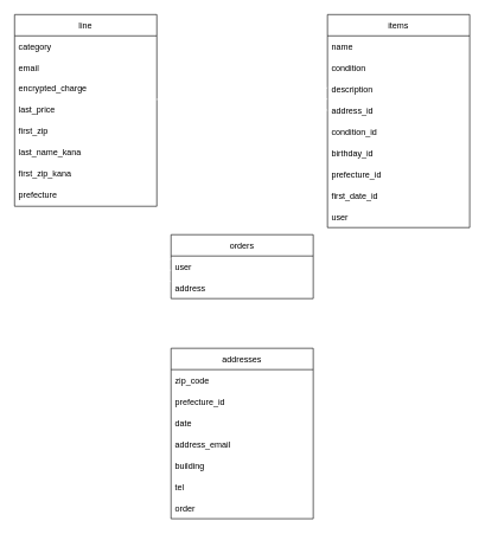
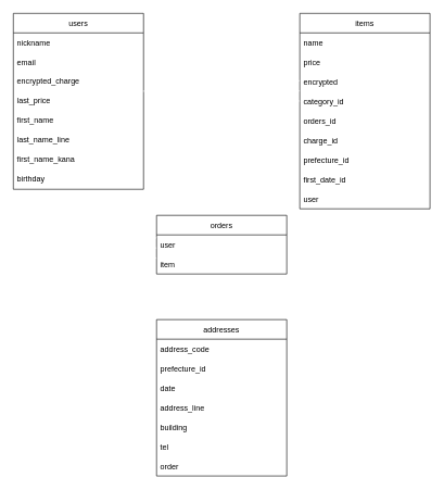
  <mxCell id="0" />
  <mxCell id="1" parent="0" />
  <mxCell id="2" style="edgeStyle=none;jumpStyle=none;jumpSize=0;html=1;endArrow=none;endFill=0;sourcePerimeterSpacing=0;targetPerimeterSpacing=0;strokeColor=#FFFFFF;strokeWidth=1;" parent="1" source="3" edge="1"><mxGeometry relative="1" as="geometry"><mxPoint x="120" y="380" as="targetPoint" /></mxGeometry></mxCell>
- <mxCell id="3" value="line" style="swimlane;fontStyle=0;childLayout=stackLayout;horizontal=1;startSize=30;horizontalStack=0;resizeParent=1;resizeParentMax=0;resizeLast=0;collapsible=1;marginBottom=0;" parent="1" vertex="1"><mxGeometry x="20" y="20" width="200" height="270" as="geometry"><mxRectangle x="40" y="80" width="60" height="30" as="alternateBounds" /></mxGeometry></mxCell>
- <mxCell id="4" value="category" style="text;strokeColor=none;fillColor=none;align=left;verticalAlign=middle;spacingLeft=4;spacingRight=4;overflow=hidden;points=[[0,0.5],[1,0.5]];portConstraint=eastwest;rotatable=0;" parent="3" vertex="1"><mxGeometry y="30" width="200" height="30" as="geometry" /></mxCell>
+ <mxCell id="3" value="users" style="swimlane;fontStyle=0;childLayout=stackLayout;horizontal=1;startSize=30;horizontalStack=0;resizeParent=1;resizeParentMax=0;resizeLast=0;collapsible=1;marginBottom=0;" parent="1" vertex="1"><mxGeometry x="20" y="20" width="200" height="270" as="geometry"><mxRectangle x="40" y="80" width="60" height="30" as="alternateBounds" /></mxGeometry></mxCell>
+ <mxCell id="4" value="nickname" style="text;strokeColor=none;fillColor=none;align=left;verticalAlign=middle;spacingLeft=4;spacingRight=4;overflow=hidden;points=[[0,0.5],[1,0.5]];portConstraint=eastwest;rotatable=0;" parent="3" vertex="1"><mxGeometry y="30" width="200" height="30" as="geometry" /></mxCell>
  <mxCell id="5" value="email" style="text;strokeColor=none;fillColor=none;align=left;verticalAlign=middle;spacingLeft=4;spacingRight=4;overflow=hidden;points=[[0,0.5],[1,0.5]];portConstraint=eastwest;rotatable=0;" parent="3" vertex="1"><mxGeometry y="60" width="200" height="30" as="geometry" /></mxCell>
  <mxCell id="6" value="encrypted_charge" style="text;strokeColor=none;fillColor=none;align=left;verticalAlign=top;spacingLeft=4;spacingRight=4;overflow=hidden;points=[[0,0.5],[1,0.5]];portConstraint=eastwest;rotatable=0;" parent="3" vertex="1"><mxGeometry y="90" width="200" height="30" as="geometry" /></mxCell>
  <mxCell id="7" value="last_price" style="text;strokeColor=none;fillColor=none;align=left;verticalAlign=top;spacingLeft=4;spacingRight=4;overflow=hidden;points=[[0,0.5],[1,0.5]];portConstraint=eastwest;rotatable=0;" parent="3" vertex="1"><mxGeometry y="120" width="200" height="30" as="geometry" /></mxCell>
- <mxCell id="8" value="first_zip" style="text;strokeColor=none;fillColor=none;align=left;verticalAlign=top;spacingLeft=4;spacingRight=4;overflow=hidden;points=[[0,0.5],[1,0.5]];portConstraint=eastwest;rotatable=0;" parent="3" vertex="1"><mxGeometry y="150" width="200" height="30" as="geometry" /></mxCell>
- <mxCell id="9" value="last_name_kana" style="text;strokeColor=none;fillColor=none;align=left;verticalAlign=top;spacingLeft=4;spacingRight=4;overflow=hidden;points=[[0,0.5],[1,0.5]];portConstraint=eastwest;rotatable=0;" vertex="1" parent="3"><mxGeometry y="180" width="200" height="30" as="geometry" /></mxCell>
- <mxCell id="10" value="first_zip_kana" style="text;strokeColor=none;fillColor=none;align=left;verticalAlign=top;spacingLeft=4;spacingRight=4;overflow=hidden;points=[[0,0.5],[1,0.5]];portConstraint=eastwest;rotatable=0;" vertex="1" parent="3"><mxGeometry y="210" width="200" height="30" as="geometry" /></mxCell>
- <mxCell id="11" value="prefecture" style="text;strokeColor=none;fillColor=none;align=left;verticalAlign=top;spacingLeft=4;spacingRight=4;overflow=hidden;points=[[0,0.5],[1,0.5]];portConstraint=eastwest;rotatable=0;" parent="3" vertex="1"><mxGeometry y="240" width="200" height="30" as="geometry" /></mxCell>
+ <mxCell id="8" value="first_name" style="text;strokeColor=none;fillColor=none;align=left;verticalAlign=top;spacingLeft=4;spacingRight=4;overflow=hidden;points=[[0,0.5],[1,0.5]];portConstraint=eastwest;rotatable=0;" parent="3" vertex="1"><mxGeometry y="150" width="200" height="30" as="geometry" /></mxCell>
+ <mxCell id="9" value="last_name_line" style="text;strokeColor=none;fillColor=none;align=left;verticalAlign=top;spacingLeft=4;spacingRight=4;overflow=hidden;points=[[0,0.5],[1,0.5]];portConstraint=eastwest;rotatable=0;" vertex="1" parent="3"><mxGeometry y="180" width="200" height="30" as="geometry" /></mxCell>
+ <mxCell id="10" value="first_name_kana" style="text;strokeColor=none;fillColor=none;align=left;verticalAlign=top;spacingLeft=4;spacingRight=4;overflow=hidden;points=[[0,0.5],[1,0.5]];portConstraint=eastwest;rotatable=0;" vertex="1" parent="3"><mxGeometry y="210" width="200" height="30" as="geometry" /></mxCell>
+ <mxCell id="11" value="birthday" style="text;strokeColor=none;fillColor=none;align=left;verticalAlign=top;spacingLeft=4;spacingRight=4;overflow=hidden;points=[[0,0.5],[1,0.5]];portConstraint=eastwest;rotatable=0;" parent="3" vertex="1"><mxGeometry y="240" width="200" height="30" as="geometry" /></mxCell>
  <mxCell id="12" style="edgeStyle=none;jumpStyle=none;jumpSize=0;html=1;endArrow=none;endFill=0;startSize=0;endSize=30;sourcePerimeterSpacing=0;targetPerimeterSpacing=0;strokeColor=#FFFFFF;strokeWidth=1;" parent="1" source="13" edge="1"><mxGeometry relative="1" as="geometry"><mxPoint x="560" y="380" as="targetPoint" /></mxGeometry></mxCell>
  <mxCell id="13" value="items" style="swimlane;fontStyle=0;childLayout=stackLayout;horizontal=1;startSize=30;horizontalStack=0;resizeParent=1;resizeParentMax=0;resizeLast=0;collapsible=1;marginBottom=0;html=0;" parent="1" vertex="1"><mxGeometry x="460" y="20" width="200" height="300" as="geometry" /></mxCell>
  <mxCell id="14" value="name" style="text;strokeColor=none;fillColor=none;align=left;verticalAlign=middle;spacingLeft=4;spacingRight=4;overflow=hidden;points=[[0,0.5],[1,0.5]];portConstraint=eastwest;rotatable=0;html=0;" parent="13" vertex="1"><mxGeometry y="30" width="200" height="30" as="geometry" /></mxCell>
- <mxCell id="15" value="condition" style="text;strokeColor=none;fillColor=none;align=left;verticalAlign=middle;spacingLeft=4;spacingRight=4;overflow=hidden;points=[[0,0.5],[1,0.5]];portConstraint=eastwest;rotatable=0;html=0;" parent="13" vertex="1"><mxGeometry y="60" width="200" height="30" as="geometry" /></mxCell>
- <mxCell id="16" value="description" style="text;strokeColor=none;fillColor=none;align=left;verticalAlign=middle;spacingLeft=4;spacingRight=4;overflow=hidden;points=[[0,0.5],[1,0.5]];portConstraint=eastwest;rotatable=0;html=0;" vertex="1" parent="13"><mxGeometry y="90" width="200" height="30" as="geometry" /></mxCell>
- <mxCell id="17" value="address_id" style="text;strokeColor=none;fillColor=none;align=left;verticalAlign=middle;spacingLeft=4;spacingRight=4;overflow=hidden;points=[[0,0.5],[1,0.5]];portConstraint=eastwest;rotatable=0;html=0;" parent="13" vertex="1"><mxGeometry y="120" width="200" height="30" as="geometry" /></mxCell>
- <mxCell id="18" value="condition_id" style="text;strokeColor=none;fillColor=none;align=left;verticalAlign=middle;spacingLeft=4;spacingRight=4;overflow=hidden;points=[[0,0.5],[1,0.5]];portConstraint=eastwest;rotatable=0;html=0;" vertex="1" parent="13"><mxGeometry y="150" width="200" height="30" as="geometry" /></mxCell>
- <mxCell id="19" value="birthday_id" style="text;strokeColor=none;fillColor=none;align=left;verticalAlign=middle;spacingLeft=4;spacingRight=4;overflow=hidden;points=[[0,0.5],[1,0.5]];portConstraint=eastwest;rotatable=0;html=0;" vertex="1" parent="13"><mxGeometry y="180" width="200" height="30" as="geometry" /></mxCell>
+ <mxCell id="15" value="price" style="text;strokeColor=none;fillColor=none;align=left;verticalAlign=middle;spacingLeft=4;spacingRight=4;overflow=hidden;points=[[0,0.5],[1,0.5]];portConstraint=eastwest;rotatable=0;html=0;" parent="13" vertex="1"><mxGeometry y="60" width="200" height="30" as="geometry" /></mxCell>
+ <mxCell id="16" value="encrypted" style="text;strokeColor=none;fillColor=none;align=left;verticalAlign=middle;spacingLeft=4;spacingRight=4;overflow=hidden;points=[[0,0.5],[1,0.5]];portConstraint=eastwest;rotatable=0;html=0;" vertex="1" parent="13"><mxGeometry y="90" width="200" height="30" as="geometry" /></mxCell>
+ <mxCell id="17" value="category_id" style="text;strokeColor=none;fillColor=none;align=left;verticalAlign=middle;spacingLeft=4;spacingRight=4;overflow=hidden;points=[[0,0.5],[1,0.5]];portConstraint=eastwest;rotatable=0;html=0;" parent="13" vertex="1"><mxGeometry y="120" width="200" height="30" as="geometry" /></mxCell>
+ <mxCell id="18" value="orders_id" style="text;strokeColor=none;fillColor=none;align=left;verticalAlign=middle;spacingLeft=4;spacingRight=4;overflow=hidden;points=[[0,0.5],[1,0.5]];portConstraint=eastwest;rotatable=0;html=0;" vertex="1" parent="13"><mxGeometry y="150" width="200" height="30" as="geometry" /></mxCell>
+ <mxCell id="19" value="charge_id" style="text;strokeColor=none;fillColor=none;align=left;verticalAlign=middle;spacingLeft=4;spacingRight=4;overflow=hidden;points=[[0,0.5],[1,0.5]];portConstraint=eastwest;rotatable=0;html=0;" vertex="1" parent="13"><mxGeometry y="180" width="200" height="30" as="geometry" /></mxCell>
  <mxCell id="20" value="prefecture_id" style="text;strokeColor=none;fillColor=none;align=left;verticalAlign=middle;spacingLeft=4;spacingRight=4;overflow=hidden;points=[[0,0.5],[1,0.5]];portConstraint=eastwest;rotatable=0;html=0;" vertex="1" parent="13"><mxGeometry y="210" width="200" height="30" as="geometry" /></mxCell>
  <mxCell id="21" value="first_date_id" style="text;strokeColor=none;fillColor=none;align=left;verticalAlign=middle;spacingLeft=4;spacingRight=4;overflow=hidden;points=[[0,0.5],[1,0.5]];portConstraint=eastwest;rotatable=0;html=0;" vertex="1" parent="13"><mxGeometry y="240" width="200" height="30" as="geometry" /></mxCell>
  <mxCell id="22" value="user" style="text;strokeColor=none;fillColor=none;align=left;verticalAlign=middle;spacingLeft=4;spacingRight=4;overflow=hidden;points=[[0,0.5],[1,0.5]];portConstraint=eastwest;rotatable=0;html=0;" parent="13" vertex="1"><mxGeometry y="270" width="200" height="30" as="geometry" /></mxCell>
  <mxCell id="23" style="edgeStyle=none;jumpStyle=none;jumpSize=0;html=1;endArrow=ERmany;endFill=0;startSize=0;endSize=30;sourcePerimeterSpacing=0;targetPerimeterSpacing=0;strokeColor=#FFFFFF;strokeWidth=1;exitX=0.994;exitY=-0.02;exitDx=0;exitDy=0;exitPerimeter=0;" parent="1" source="7" edge="1"><mxGeometry relative="1" as="geometry"><mxPoint x="460" y="139" as="targetPoint" /></mxGeometry></mxCell>
  <mxCell id="24" style="edgeStyle=none;jumpStyle=none;jumpSize=0;html=1;entryX=0.5;entryY=0;entryDx=0;entryDy=0;endArrow=classic;endFill=0;startSize=0;endSize=30;sourcePerimeterSpacing=0;targetPerimeterSpacing=0;strokeColor=#FFFFFF;strokeWidth=1;" parent="1" source="25" target="30" edge="1"><mxGeometry relative="1" as="geometry" /></mxCell>
  <mxCell id="25" value="orders" style="swimlane;fontStyle=0;childLayout=stackLayout;horizontal=1;startSize=30;horizontalStack=0;resizeParent=1;resizeParentMax=0;resizeLast=0;collapsible=1;marginBottom=0;html=0;" parent="1" vertex="1"><mxGeometry x="240" y="330" width="200" height="90" as="geometry" /></mxCell>
  <mxCell id="26" value="user" style="text;strokeColor=none;fillColor=none;align=left;verticalAlign=middle;spacingLeft=4;spacingRight=4;overflow=hidden;points=[[0,0.5],[1,0.5]];portConstraint=eastwest;rotatable=0;html=0;" parent="25" vertex="1"><mxGeometry y="30" width="200" height="30" as="geometry" /></mxCell>
- <mxCell id="27" value="address" style="text;strokeColor=none;fillColor=none;align=left;verticalAlign=middle;spacingLeft=4;spacingRight=4;overflow=hidden;points=[[0,0.5],[1,0.5]];portConstraint=eastwest;rotatable=0;html=0;" parent="25" vertex="1"><mxGeometry y="60" width="200" height="30" as="geometry" /></mxCell>
+ <mxCell id="27" value="item" style="text;strokeColor=none;fillColor=none;align=left;verticalAlign=middle;spacingLeft=4;spacingRight=4;overflow=hidden;points=[[0,0.5],[1,0.5]];portConstraint=eastwest;rotatable=0;html=0;" parent="25" vertex="1"><mxGeometry y="60" width="200" height="30" as="geometry" /></mxCell>
  <mxCell id="28" value="" style="endArrow=ERmany;html=1;sourcePerimeterSpacing=0;targetPerimeterSpacing=0;strokeColor=#FFFFFF;strokeWidth=1;jumpStyle=none;jumpSize=0;endFill=0;startSize=0;endSize=30;" parent="1" edge="1"><mxGeometry width="50" height="50" relative="1" as="geometry"><mxPoint x="120" y="380" as="sourcePoint" /><mxPoint x="240" y="380" as="targetPoint" /></mxGeometry></mxCell>
  <mxCell id="29" value="" style="endArrow=none;html=1;sourcePerimeterSpacing=0;targetPerimeterSpacing=0;strokeColor=#FFFFFF;strokeWidth=1;jumpStyle=none;jumpSize=0;endFill=0;startSize=0;endSize=30;entryX=1.007;entryY=0.733;entryDx=0;entryDy=0;entryPerimeter=0;" parent="1" target="26" edge="1"><mxGeometry width="50" height="50" relative="1" as="geometry"><mxPoint x="560" y="380" as="sourcePoint" /><mxPoint x="480" y="390" as="targetPoint" /></mxGeometry></mxCell>
  <mxCell id="30" value="addresses" style="swimlane;fontStyle=0;childLayout=stackLayout;horizontal=1;startSize=30;horizontalStack=0;resizeParent=1;resizeParentMax=0;resizeLast=0;collapsible=1;marginBottom=0;html=0;" parent="1" vertex="1"><mxGeometry x="240" y="490" width="200" height="240" as="geometry" /></mxCell>
- <mxCell id="31" value="zip_code" style="text;strokeColor=none;fillColor=none;align=left;verticalAlign=middle;spacingLeft=4;spacingRight=4;overflow=hidden;points=[[0,0.5],[1,0.5]];portConstraint=eastwest;rotatable=0;html=0;" parent="30" vertex="1"><mxGeometry y="30" width="200" height="30" as="geometry" /></mxCell>
+ <mxCell id="31" value="address_code" style="text;strokeColor=none;fillColor=none;align=left;verticalAlign=middle;spacingLeft=4;spacingRight=4;overflow=hidden;points=[[0,0.5],[1,0.5]];portConstraint=eastwest;rotatable=0;html=0;" parent="30" vertex="1"><mxGeometry y="30" width="200" height="30" as="geometry" /></mxCell>
  <mxCell id="32" value="prefecture_id" style="text;strokeColor=none;fillColor=none;align=left;verticalAlign=middle;spacingLeft=4;spacingRight=4;overflow=hidden;points=[[0,0.5],[1,0.5]];portConstraint=eastwest;rotatable=0;html=0;" parent="30" vertex="1"><mxGeometry y="60" width="200" height="30" as="geometry" /></mxCell>
  <mxCell id="33" value="date" style="text;strokeColor=none;fillColor=none;align=left;verticalAlign=middle;spacingLeft=4;spacingRight=4;overflow=hidden;points=[[0,0.5],[1,0.5]];portConstraint=eastwest;rotatable=0;html=0;" parent="30" vertex="1"><mxGeometry y="90" width="200" height="30" as="geometry" /></mxCell>
- <mxCell id="34" value="address_email" style="text;strokeColor=none;fillColor=none;align=left;verticalAlign=middle;spacingLeft=4;spacingRight=4;overflow=hidden;points=[[0,0.5],[1,0.5]];portConstraint=eastwest;rotatable=0;html=0;" parent="30" vertex="1"><mxGeometry y="120" width="200" height="30" as="geometry" /></mxCell>
+ <mxCell id="34" value="address_line" style="text;strokeColor=none;fillColor=none;align=left;verticalAlign=middle;spacingLeft=4;spacingRight=4;overflow=hidden;points=[[0,0.5],[1,0.5]];portConstraint=eastwest;rotatable=0;html=0;" parent="30" vertex="1"><mxGeometry y="120" width="200" height="30" as="geometry" /></mxCell>
  <mxCell id="35" value="building" style="text;strokeColor=none;fillColor=none;align=left;verticalAlign=middle;spacingLeft=4;spacingRight=4;overflow=hidden;points=[[0,0.5],[1,0.5]];portConstraint=eastwest;rotatable=0;html=0;" parent="30" vertex="1"><mxGeometry y="150" width="200" height="30" as="geometry" /></mxCell>
  <mxCell id="36" value="tel" style="text;strokeColor=none;fillColor=none;align=left;verticalAlign=middle;spacingLeft=4;spacingRight=4;overflow=hidden;points=[[0,0.5],[1,0.5]];portConstraint=eastwest;rotatable=0;html=0;" parent="30" vertex="1"><mxGeometry y="180" width="200" height="30" as="geometry" /></mxCell>
  <mxCell id="37" value="order" style="text;strokeColor=none;fillColor=none;align=left;verticalAlign=middle;spacingLeft=4;spacingRight=4;overflow=hidden;points=[[0,0.5],[1,0.5]];portConstraint=eastwest;rotatable=0;html=0;" vertex="1" parent="30"><mxGeometry y="210" width="200" height="30" as="geometry" /></mxCell>
